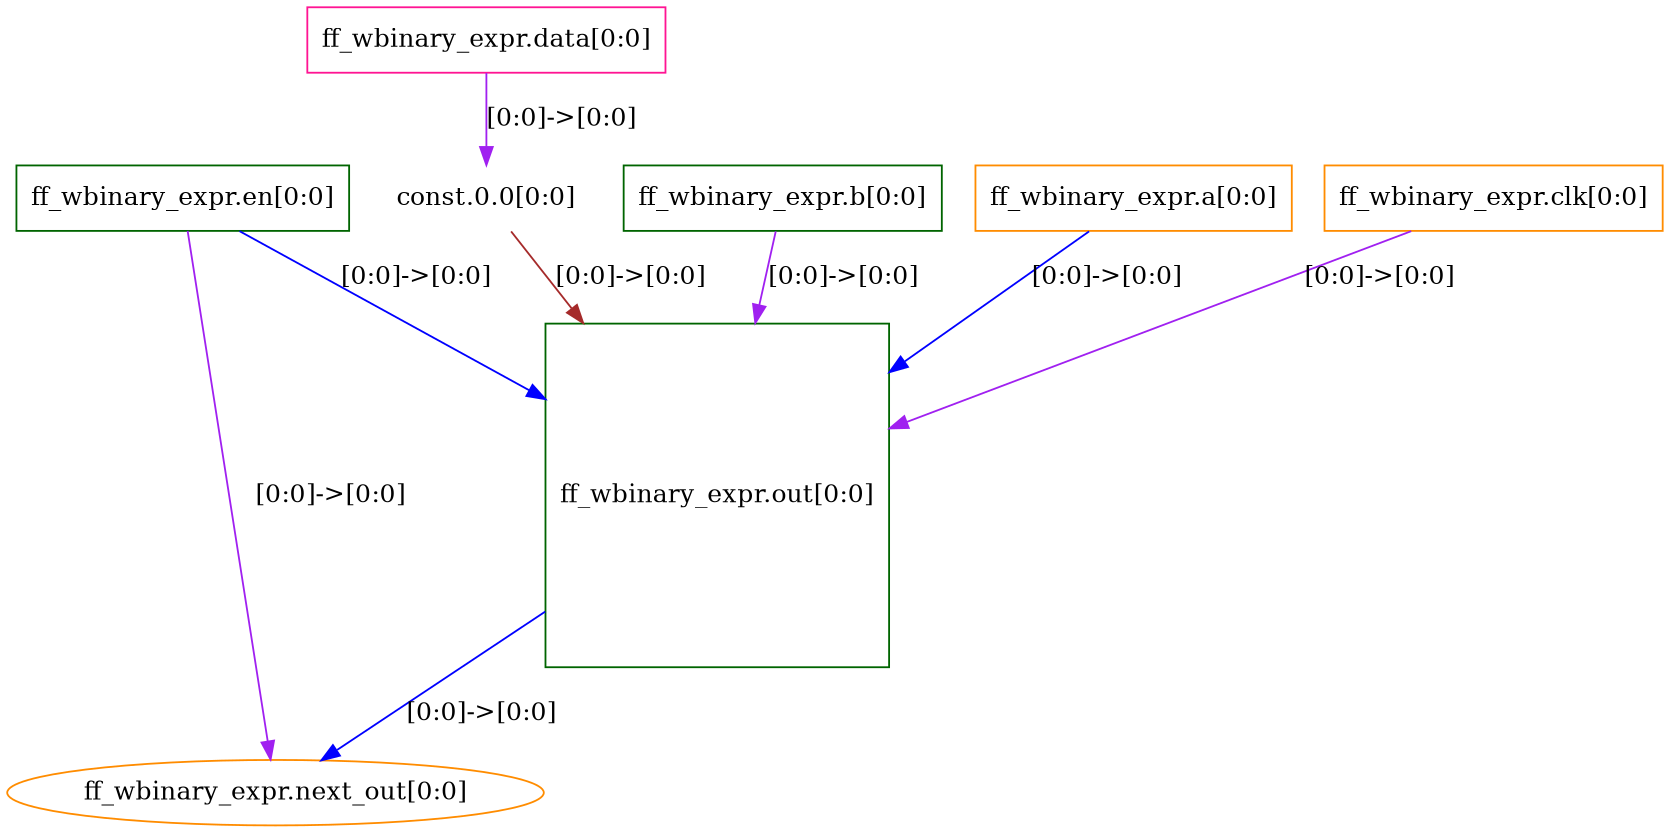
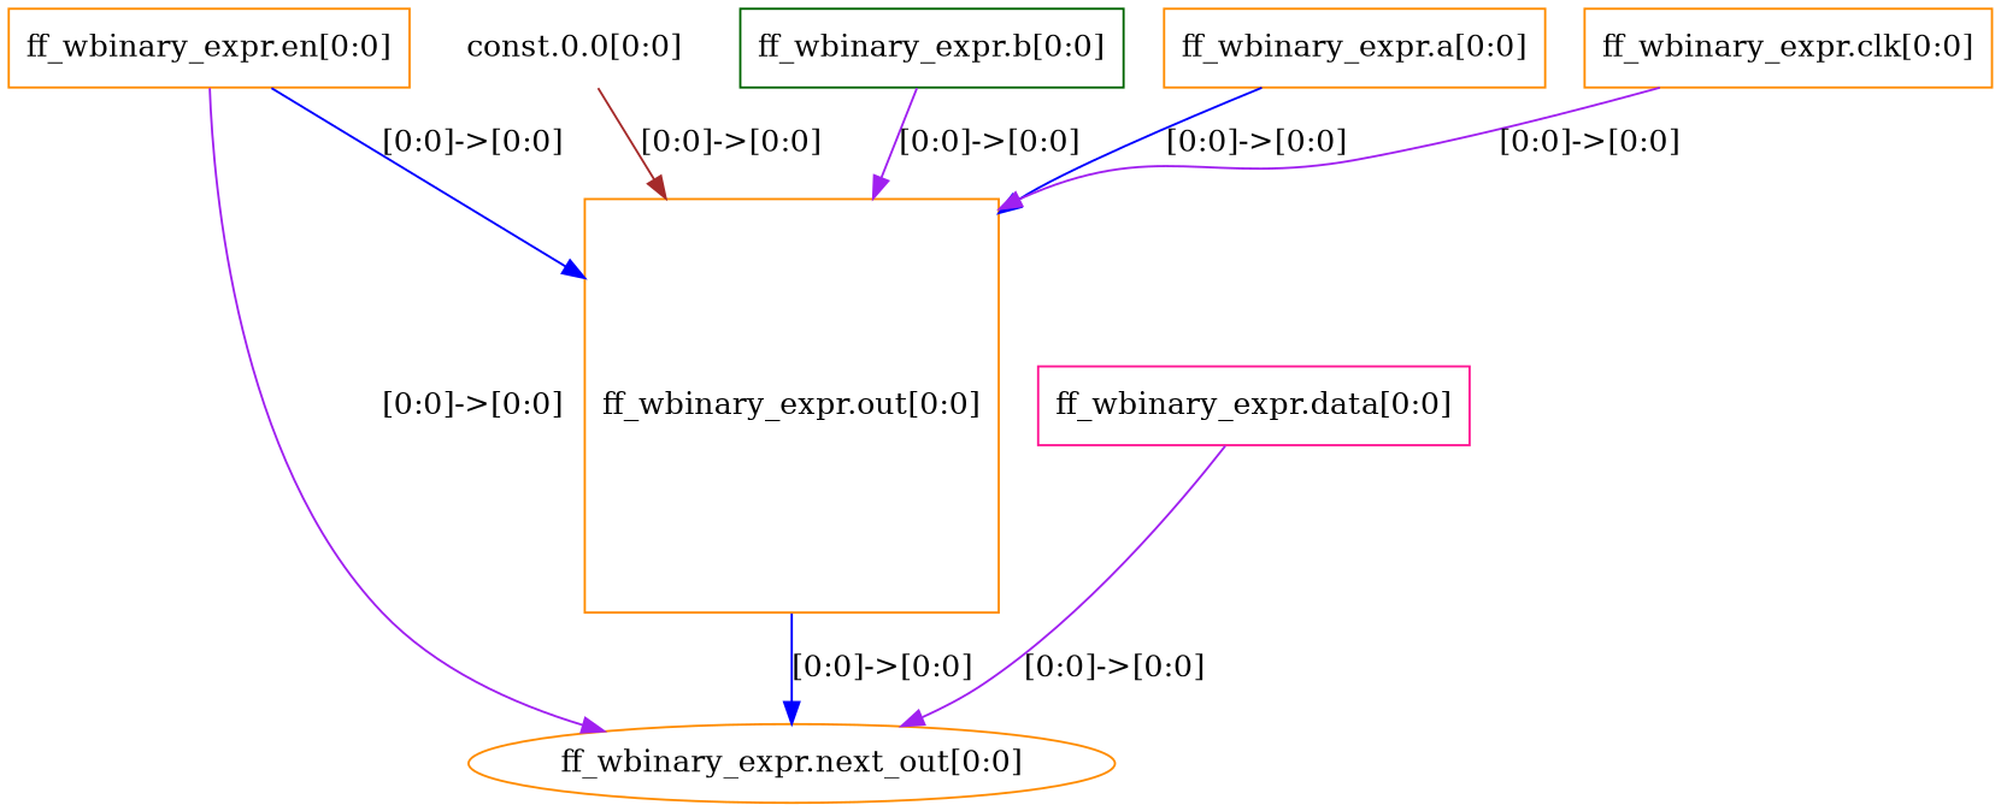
  digraph {
    node [color=darkorange shape=rectangle]
    edge [color=purple]
-   n1 [color=darkgreen label="ff_wbinary_expr.en[0:0]"]
+   n1 [label="ff_wbinary_expr.en[0:0]"]
    n2 [label="ff_wbinary_expr.next_out[0:0]" shape=ellipse]
-   n3 [color=darkgreen label="ff_wbinary_expr.out[0:0]" shape=square]
+   n3 [label="ff_wbinary_expr.out[0:0]" shape=square]
    n4 [color=deeppink label="ff_wbinary_expr.data[0:0]"]
    n5 [color=brown label="const.0.0[0:0]" shape=none]
    n6 [color=darkgreen label="ff_wbinary_expr.b[0:0]"]
    n7 [label="ff_wbinary_expr.a[0:0]"]
    n8 [label="ff_wbinary_expr.clk[0:0]"]
    n1 -> n2 [label="[0:0]->[0:0]"]
    n1 -> n3 [color=blue label="[0:0]->[0:0]"]
    n3 -> n2 [color=blue label="[0:0]->[0:0]"]
-   n4 -> n5 [label="[0:0]->[0:0]"]
+   n4 -> n2 [label="[0:0]->[0:0]"]
    n5 -> n3 [color=brown label="[0:0]->[0:0]"]
    n6 -> n3 [label="[0:0]->[0:0]"]
    n7 -> n3 [color=blue label="[0:0]->[0:0]"]
    n8 -> n3 [label="[0:0]->[0:0]"]
  }
